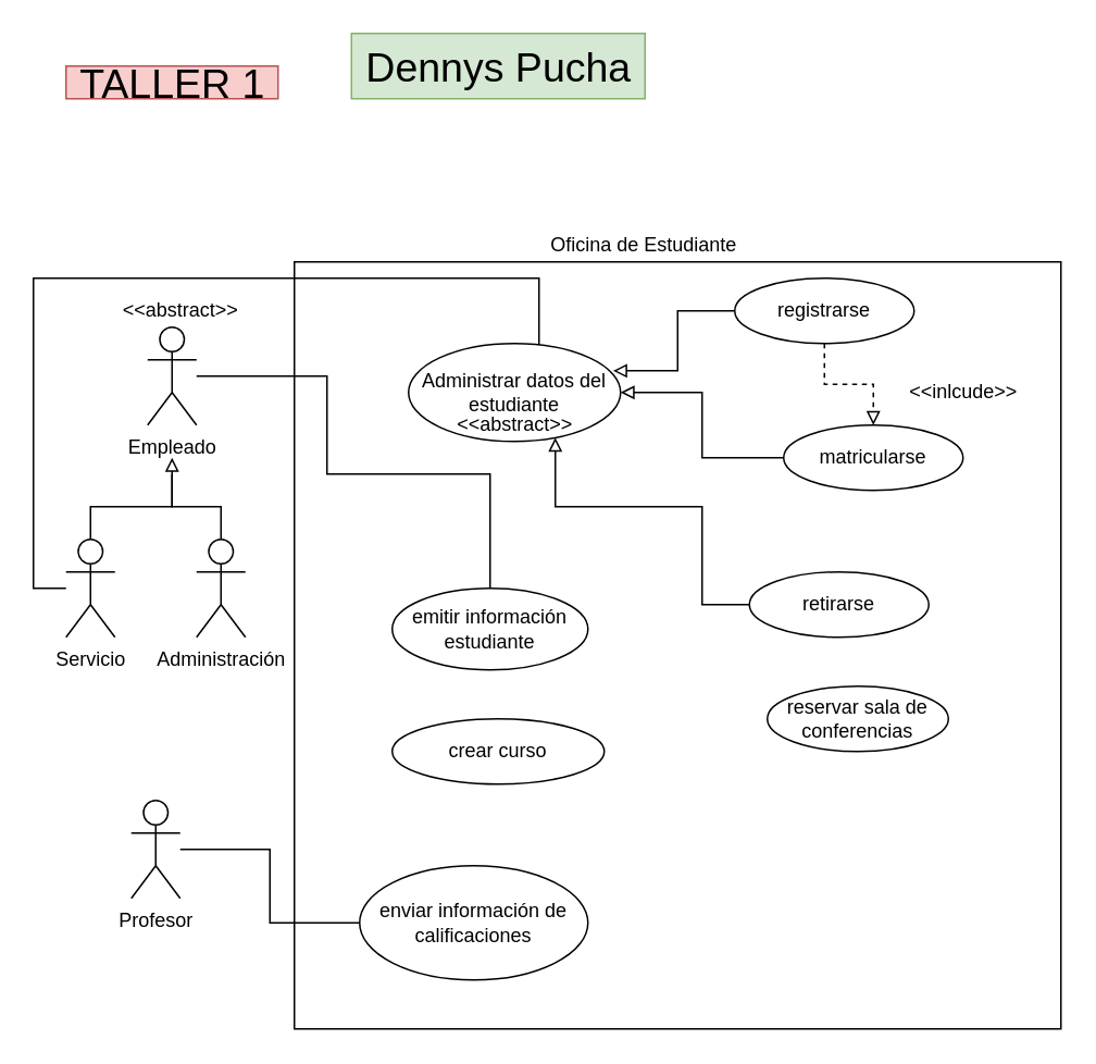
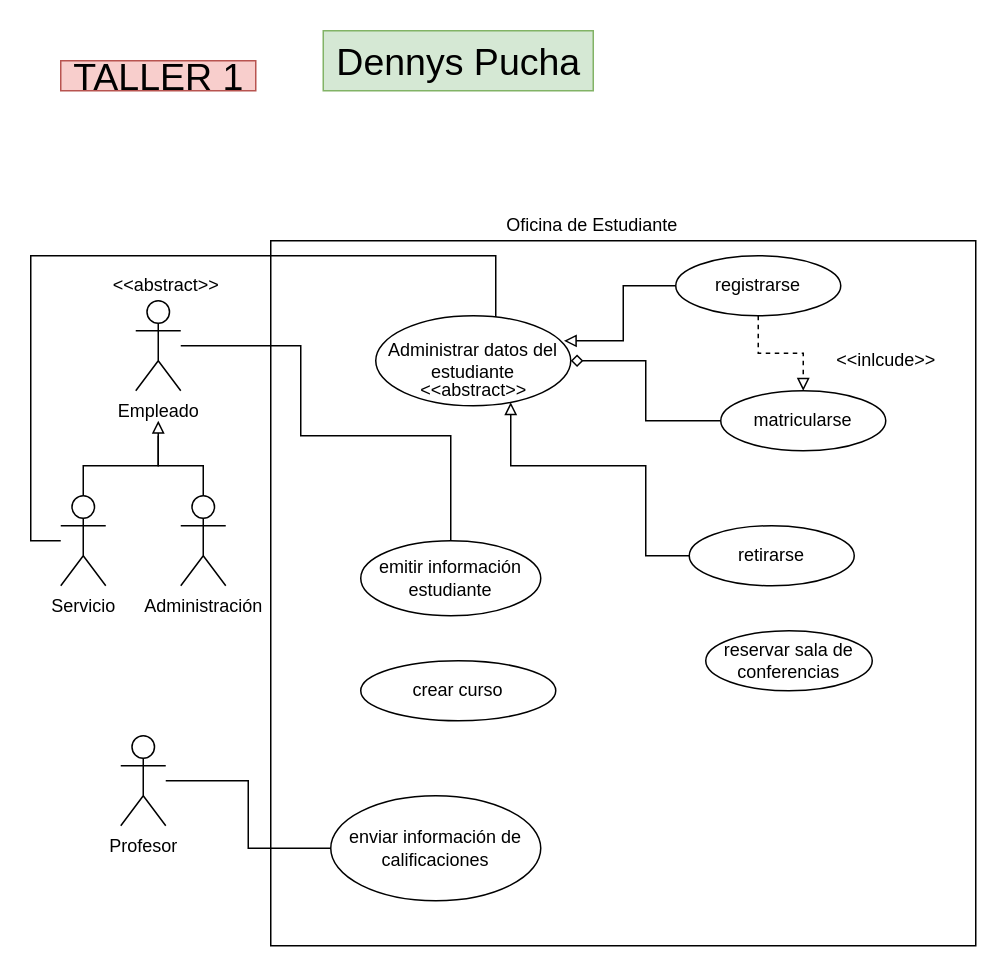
  <mxCell id="0" />
  <mxCell id="1" parent="0" />
  <mxCell id="2" value="" style="whiteSpace=wrap;html=1;aspect=fixed;" vertex="1" parent="1"><mxGeometry x="180" y="160" width="470" height="470" as="geometry" /></mxCell>
  <mxCell id="3" style="edgeStyle=orthogonalEdgeStyle;rounded=0;orthogonalLoop=1;jettySize=auto;html=1;endArrow=none;endFill=0;" edge="1" parent="1" source="4" target="23"><mxGeometry relative="1" as="geometry"><Array as="points"><mxPoint x="200" y="230" /><mxPoint x="200" y="290" /><mxPoint x="300" y="290" /></Array></mxGeometry></mxCell>
  <mxCell id="4" value="Empleado" style="shape=umlActor;verticalLabelPosition=bottom;verticalAlign=top;html=1;outlineConnect=0;" vertex="1" parent="1"><mxGeometry x="90" y="200" width="30" height="60" as="geometry" /></mxCell>
  <mxCell id="5" value="Oficina de Estudiante" style="text;html=1;align=center;verticalAlign=middle;resizable=0;points=[];autosize=1;strokeColor=none;fillColor=none;" vertex="1" parent="1"><mxGeometry x="329" y="140" width="130" height="20" as="geometry" /></mxCell>
  <mxCell id="6" value="&amp;lt;&amp;lt;abstract&amp;gt;&amp;gt;" style="text;html=1;align=center;verticalAlign=middle;resizable=0;points=[];autosize=1;strokeColor=none;fillColor=none;" vertex="1" parent="1"><mxGeometry x="65" y="180" width="90" height="20" as="geometry" /></mxCell>
  <mxCell id="7" style="edgeStyle=orthogonalEdgeStyle;rounded=0;orthogonalLoop=1;jettySize=auto;html=1;endArrow=block;endFill=0;" edge="1" parent="1" source="9"><mxGeometry relative="1" as="geometry"><mxPoint x="105" y="280" as="targetPoint" /><Array as="points"><mxPoint x="55" y="310" /><mxPoint x="105" y="310" /></Array></mxGeometry></mxCell>
  <mxCell id="8" style="edgeStyle=orthogonalEdgeStyle;rounded=0;orthogonalLoop=1;jettySize=auto;html=1;endArrow=none;endFill=0;" edge="1" parent="1" source="9" target="14"><mxGeometry relative="1" as="geometry"><Array as="points"><mxPoint x="20" y="360" /><mxPoint x="20" y="170" /><mxPoint x="330" y="170" /></Array></mxGeometry></mxCell>
  <mxCell id="9" value="Servicio" style="shape=umlActor;verticalLabelPosition=bottom;verticalAlign=top;html=1;outlineConnect=0;" vertex="1" parent="1"><mxGeometry x="40" y="330" width="30" height="60" as="geometry" /></mxCell>
  <mxCell id="10" style="edgeStyle=orthogonalEdgeStyle;rounded=0;orthogonalLoop=1;jettySize=auto;html=1;endArrow=none;endFill=0;" edge="1" parent="1" source="11"><mxGeometry relative="1" as="geometry"><mxPoint x="105" y="290" as="targetPoint" /><Array as="points"><mxPoint x="135" y="310" /><mxPoint x="105" y="310" /></Array></mxGeometry></mxCell>
  <mxCell id="11" value="Administración" style="shape=umlActor;verticalLabelPosition=bottom;verticalAlign=top;html=1;outlineConnect=0;" vertex="1" parent="1"><mxGeometry x="120" y="330" width="30" height="60" as="geometry" /></mxCell>
  <mxCell id="12" style="edgeStyle=orthogonalEdgeStyle;rounded=0;orthogonalLoop=1;jettySize=auto;html=1;startArrow=none;startFill=0;endArrow=none;endFill=0;" edge="1" parent="1" source="13" target="27"><mxGeometry relative="1" as="geometry" /></mxCell>
  <mxCell id="13" value="Profesor" style="shape=umlActor;verticalLabelPosition=bottom;verticalAlign=top;html=1;outlineConnect=0;" vertex="1" parent="1"><mxGeometry x="80" y="490" width="30" height="60" as="geometry" /></mxCell>
  <mxCell id="14" value="Administrar datos del estudiante" style="ellipse;whiteSpace=wrap;html=1;" vertex="1" parent="1"><mxGeometry x="250" y="210" width="130" height="60" as="geometry" /></mxCell>
  <mxCell id="15" style="edgeStyle=orthogonalEdgeStyle;rounded=0;orthogonalLoop=1;jettySize=auto;html=1;endArrow=block;endFill=0;" edge="1" parent="1" source="16" target="14"><mxGeometry relative="1" as="geometry"><Array as="points"><mxPoint x="430" y="370" /><mxPoint x="430" y="310" /><mxPoint x="340" y="310" /></Array></mxGeometry></mxCell>
  <mxCell id="16" value="retirarse" style="ellipse;whiteSpace=wrap;html=1;" vertex="1" parent="1"><mxGeometry x="459" y="350" width="110" height="40" as="geometry" /></mxCell>
- <mxCell id="17" style="edgeStyle=orthogonalEdgeStyle;rounded=0;orthogonalLoop=1;jettySize=auto;html=1;endArrow=block;endFill=0;" edge="1" parent="1" source="18" target="14"><mxGeometry relative="1" as="geometry" /></mxCell>
+ <mxCell id="17" style="edgeStyle=orthogonalEdgeStyle;rounded=0;orthogonalLoop=1;jettySize=auto;html=1;endArrow=diamond;endFill=0;" edge="1" parent="1" source="18" target="14"><mxGeometry relative="1" as="geometry" /></mxCell>
  <mxCell id="18" value="matricularse" style="ellipse;whiteSpace=wrap;html=1;" vertex="1" parent="1"><mxGeometry x="480" y="260" width="110" height="40" as="geometry" /></mxCell>
  <mxCell id="19" style="edgeStyle=orthogonalEdgeStyle;rounded=0;orthogonalLoop=1;jettySize=auto;html=1;entryX=0.965;entryY=0.279;entryDx=0;entryDy=0;entryPerimeter=0;endArrow=block;endFill=0;" edge="1" parent="1" source="21" target="14"><mxGeometry relative="1" as="geometry" /></mxCell>
  <mxCell id="20" style="edgeStyle=orthogonalEdgeStyle;rounded=0;orthogonalLoop=1;jettySize=auto;html=1;endArrow=block;endFill=0;dashed=1;" edge="1" parent="1" source="21" target="18"><mxGeometry relative="1" as="geometry" /></mxCell>
  <mxCell id="21" value="registrarse" style="ellipse;whiteSpace=wrap;html=1;" vertex="1" parent="1"><mxGeometry x="450" y="170" width="110" height="40" as="geometry" /></mxCell>
  <mxCell id="22" value="&amp;lt;&amp;lt;inlcude&amp;gt;&amp;gt;" style="text;html=1;align=center;verticalAlign=middle;resizable=0;points=[];autosize=1;strokeColor=none;fillColor=none;" vertex="1" parent="1"><mxGeometry x="550" y="230" width="80" height="20" as="geometry" /></mxCell>
  <mxCell id="23" value="emitir información estudiante" style="ellipse;whiteSpace=wrap;html=1;" vertex="1" parent="1"><mxGeometry x="240" y="360" width="120" height="50" as="geometry" /></mxCell>
  <mxCell id="24" value="&amp;lt;&amp;lt;abstract&amp;gt;&amp;gt;" style="text;html=1;align=center;verticalAlign=middle;resizable=0;points=[];autosize=1;strokeColor=none;fillColor=none;" vertex="1" parent="1"><mxGeometry x="270" y="250" width="90" height="20" as="geometry" /></mxCell>
  <mxCell id="25" value="crear curso" style="ellipse;whiteSpace=wrap;html=1;" vertex="1" parent="1"><mxGeometry x="240" y="440" width="130" height="40" as="geometry" /></mxCell>
  <mxCell id="26" value="reservar sala de conferencias" style="ellipse;whiteSpace=wrap;html=1;" vertex="1" parent="1"><mxGeometry x="470" y="420" width="111" height="40" as="geometry" /></mxCell>
  <mxCell id="27" value="enviar información de calificaciones" style="ellipse;whiteSpace=wrap;html=1;" vertex="1" parent="1"><mxGeometry x="220" y="530" width="140" height="70" as="geometry" /></mxCell>
  <mxCell id="28" value="&lt;font style=&quot;font-size: 25px&quot;&gt;TALLER 1&lt;/font&gt;" style="text;html=1;align=center;verticalAlign=middle;resizable=0;points=[];autosize=1;strokeColor=#b85450;fillColor=#f8cecc;" vertex="1" parent="1"><mxGeometry x="40" y="40" width="130" height="20" as="geometry" /></mxCell>
  <mxCell id="29" value="Dennys Pucha" style="text;html=1;align=center;verticalAlign=middle;resizable=0;points=[];autosize=1;strokeColor=#82b366;fillColor=#d5e8d4;fontSize=25;" vertex="1" parent="1"><mxGeometry x="215" y="20" width="180" height="40" as="geometry" /></mxCell>
